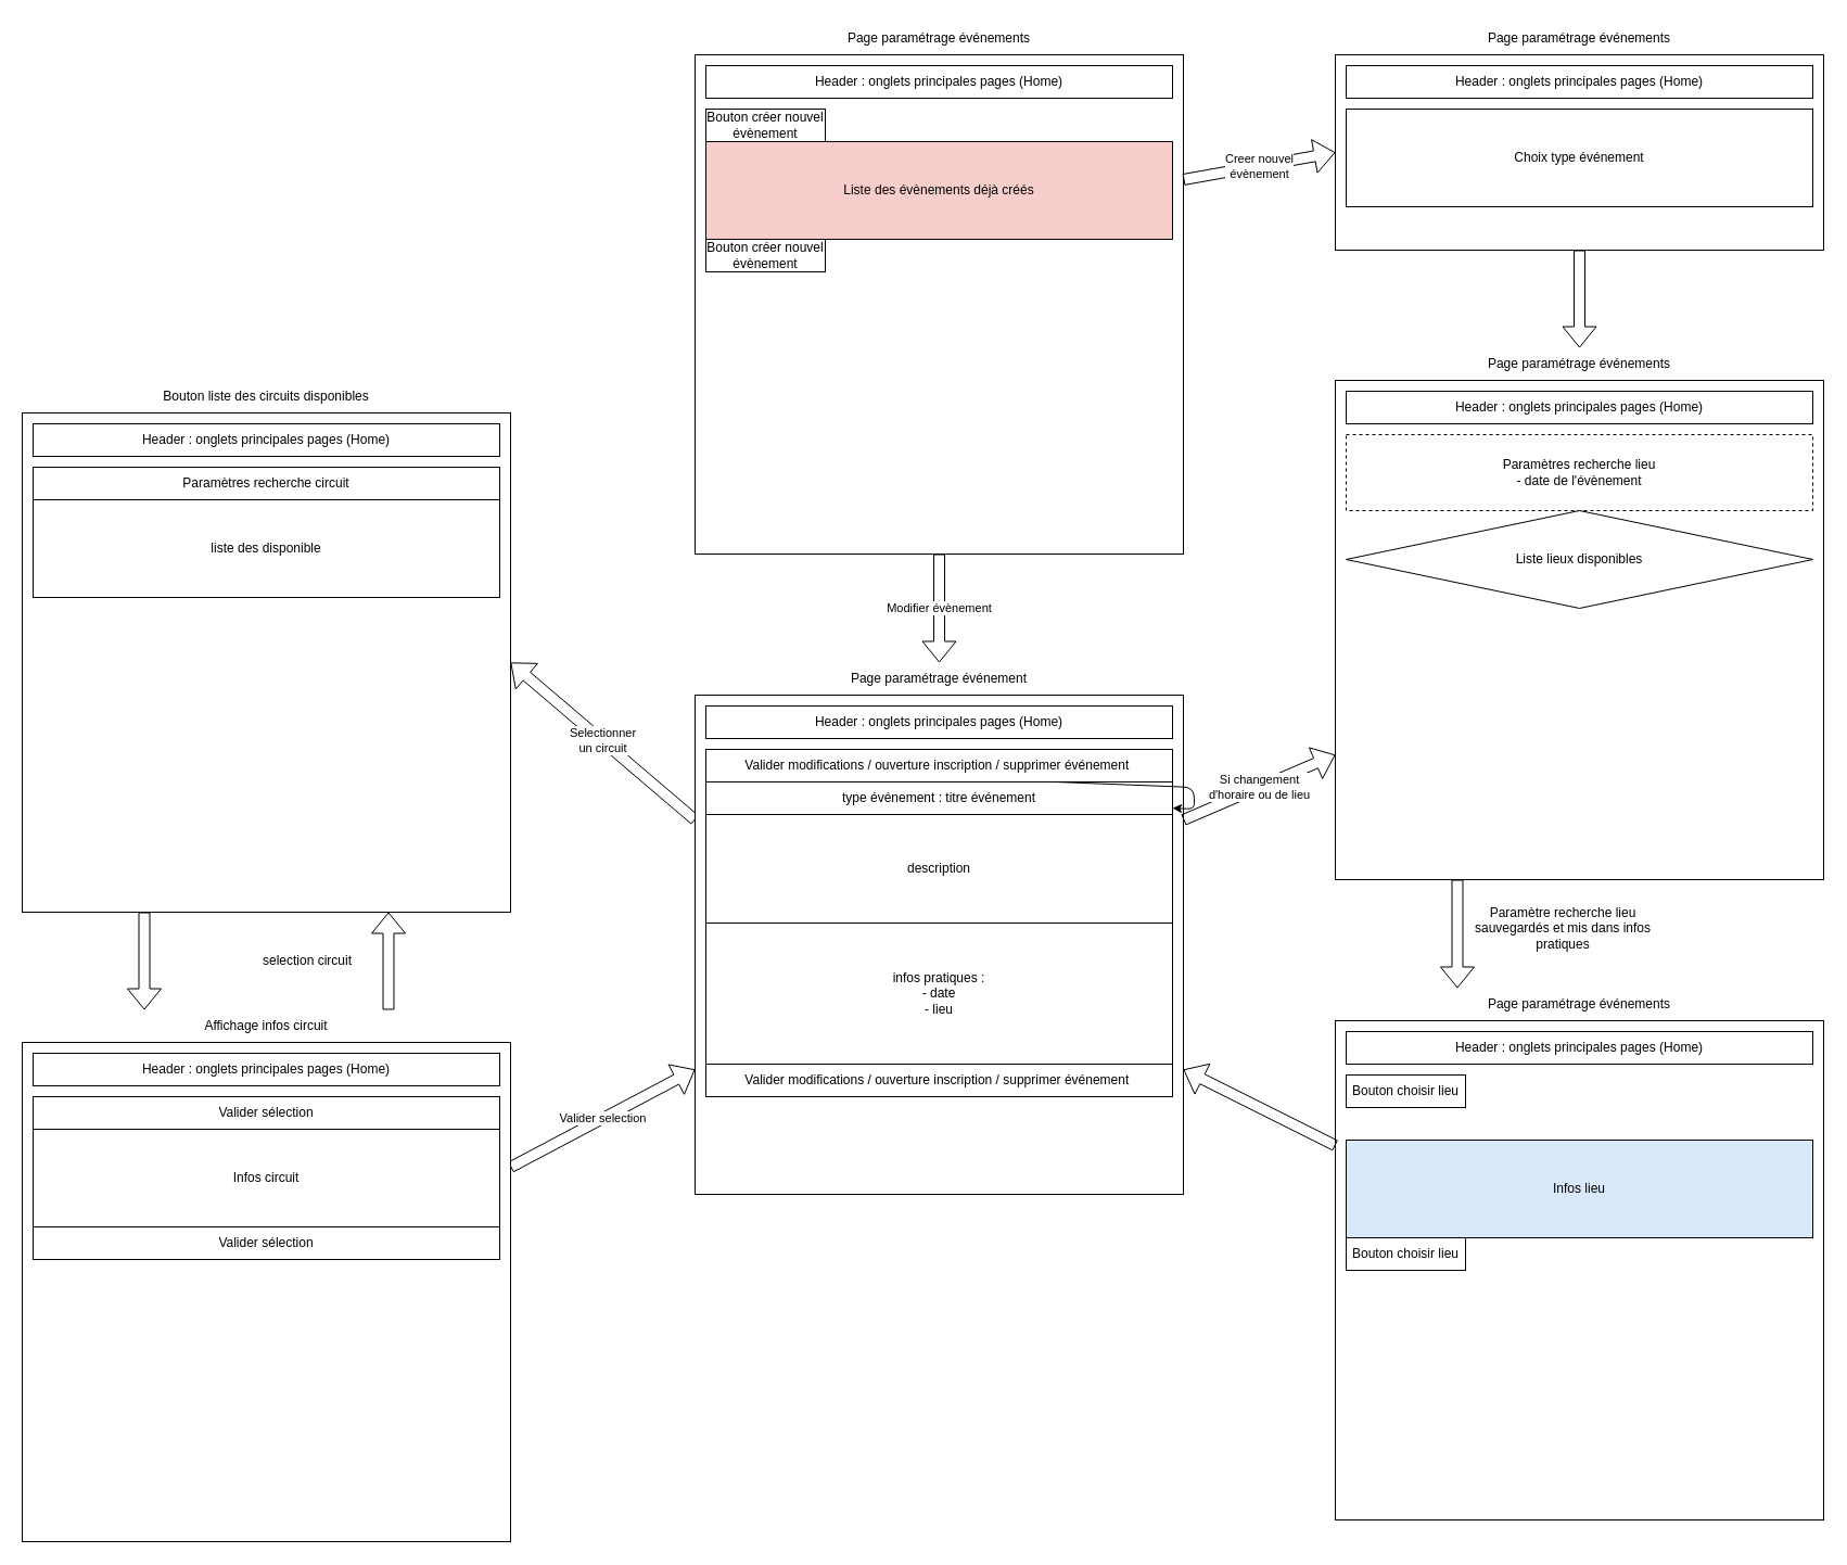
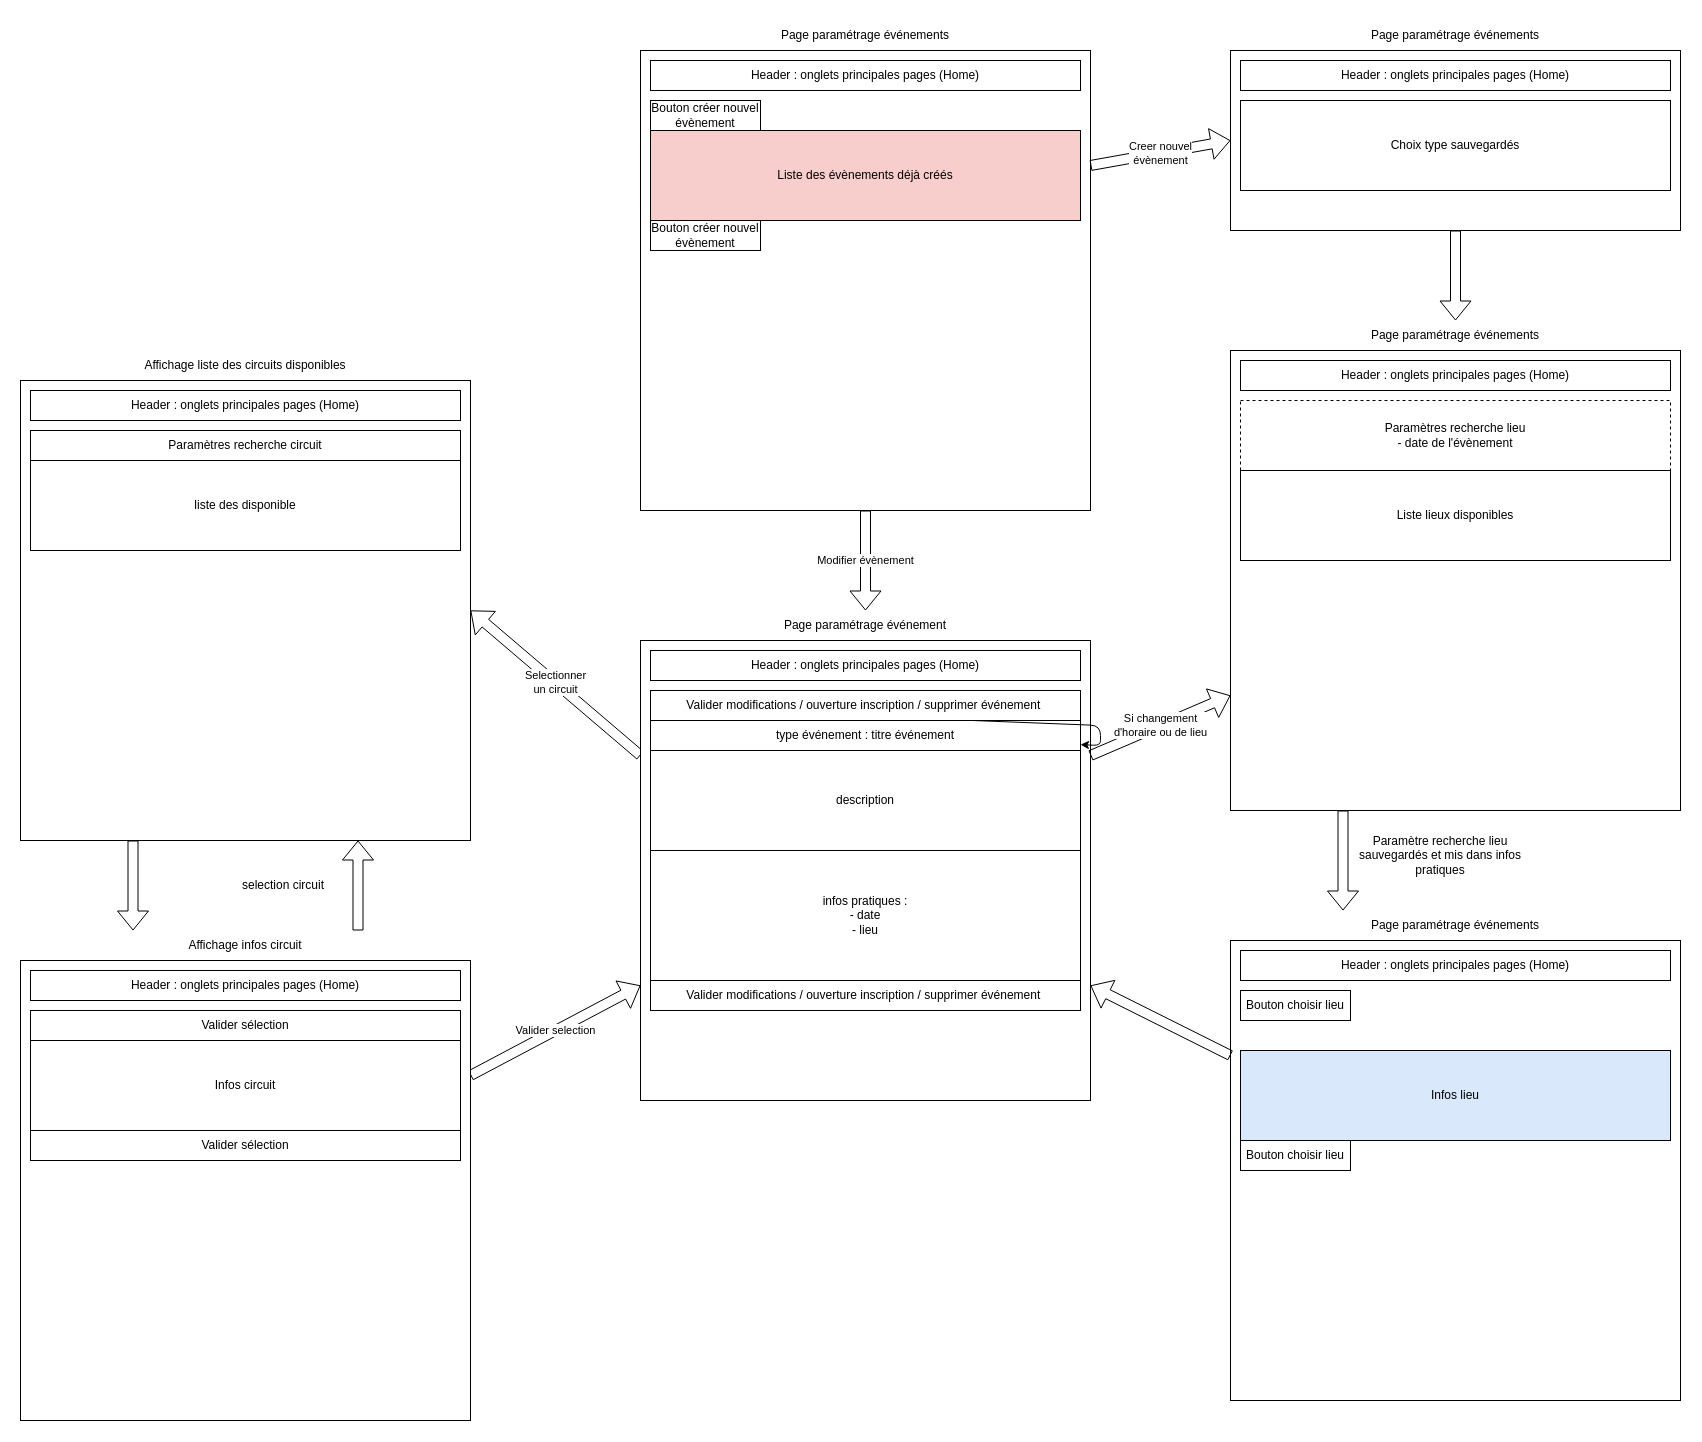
  <mxCell id="0" />
  <mxCell id="1" parent="0" />
  <mxCell id="2" value="Selectionner &lt;br&gt;un circuit" style="edgeStyle=none;html=1;exitX=0;exitY=0.25;exitDx=0;exitDy=0;entryX=1;entryY=0.5;entryDx=0;entryDy=0;shape=flexArrow;" parent="1" source="3" target="35" edge="1"><mxGeometry relative="1" as="geometry" /></mxCell>
  <mxCell id="3" value="" style="rounded=0;whiteSpace=wrap;html=1;" parent="1" vertex="1"><mxGeometry x="640" y="640" width="450" height="460" as="geometry" /></mxCell>
  <mxCell id="4" value="Header : onglets principales pages (Home)" style="rounded=0;whiteSpace=wrap;html=1;" parent="1" vertex="1"><mxGeometry x="650" y="650" width="430" height="30" as="geometry" /></mxCell>
  <mxCell id="5" value="Page paramétrage événement" style="text;html=1;strokeColor=none;fillColor=none;align=center;verticalAlign=middle;whiteSpace=wrap;rounded=0;" parent="1" vertex="1"><mxGeometry x="640" y="610" width="450" height="30" as="geometry" /></mxCell>
  <mxCell id="6" value="type événement : titre événement" style="rounded=0;whiteSpace=wrap;html=1;" parent="1" vertex="1"><mxGeometry x="650" y="720" width="430" height="30" as="geometry" /></mxCell>
  <mxCell id="7" value="description" style="rounded=0;whiteSpace=wrap;html=1;" parent="1" vertex="1"><mxGeometry x="650" y="750" width="430" height="100" as="geometry" /></mxCell>
  <mxCell id="8" value="infos pratiques :&lt;br&gt;- date&lt;br&gt;- lieu" style="rounded=0;whiteSpace=wrap;html=1;" parent="1" vertex="1"><mxGeometry x="650" y="850" width="430" height="130" as="geometry" /></mxCell>
  <mxCell id="9" value="Valider modifications / ouverture inscription / supprimer événement&amp;nbsp;" style="rounded=0;whiteSpace=wrap;html=1;" parent="1" vertex="1"><mxGeometry x="650" y="980" width="430" height="30" as="geometry" /></mxCell>
  <mxCell id="10" value="" style="rounded=0;whiteSpace=wrap;html=1;" parent="1" vertex="1"><mxGeometry x="640" y="50" width="450" height="460" as="geometry" /></mxCell>
  <mxCell id="11" value="Header : onglets principales pages (Home)" style="rounded=0;whiteSpace=wrap;html=1;" parent="1" vertex="1"><mxGeometry x="650" y="60" width="430" height="30" as="geometry" /></mxCell>
  <mxCell id="12" value="Page paramétrage événements" style="text;html=1;strokeColor=none;fillColor=none;align=center;verticalAlign=middle;whiteSpace=wrap;rounded=0;" parent="1" vertex="1"><mxGeometry x="640" y="20" width="450" height="30" as="geometry" /></mxCell>
  <mxCell id="13" value="Bouton créer nouvel évènement" style="rounded=0;whiteSpace=wrap;html=1;" parent="1" vertex="1"><mxGeometry x="650" y="100" width="110" height="30" as="geometry" /></mxCell>
  <mxCell id="14" value="Liste des évènements déjà créés" style="rounded=0;whiteSpace=wrap;html=1;fillColor=#f8cecc;" parent="1" vertex="1"><mxGeometry x="650" y="130" width="430" height="90" as="geometry" /></mxCell>
  <mxCell id="15" value="Bouton créer nouvel évènement" style="rounded=0;whiteSpace=wrap;html=1;" parent="1" vertex="1"><mxGeometry x="650" y="220" width="110" height="30" as="geometry" /></mxCell>
  <mxCell id="16" value="Modifier évènement" style="shape=flexArrow;endArrow=classic;html=1;exitX=0.5;exitY=1;exitDx=0;exitDy=0;" parent="1" source="10" edge="1"><mxGeometry width="50" height="50" relative="1" as="geometry"><mxPoint x="752.25" y="535" as="sourcePoint" /><mxPoint x="865" y="610" as="targetPoint" /></mxGeometry></mxCell>
  <mxCell id="17" value="Creer nouvel &lt;br&gt;évènement" style="shape=flexArrow;endArrow=classic;html=1;exitX=1;exitY=0.25;exitDx=0;exitDy=0;entryX=0;entryY=0.5;entryDx=0;entryDy=0;" parent="1" source="10" target="18" edge="1"><mxGeometry width="50" height="50" relative="1" as="geometry"><mxPoint x="1140" y="150" as="sourcePoint" /><mxPoint x="1210" y="150" as="targetPoint" /></mxGeometry></mxCell>
  <mxCell id="18" value="" style="rounded=0;whiteSpace=wrap;html=1;" parent="1" vertex="1"><mxGeometry x="1230" y="50" width="450" height="180" as="geometry" /></mxCell>
  <mxCell id="19" value="Page paramétrage événements" style="text;html=1;strokeColor=none;fillColor=none;align=center;verticalAlign=middle;whiteSpace=wrap;rounded=0;" parent="1" vertex="1"><mxGeometry x="1230" y="20" width="450" height="30" as="geometry" /></mxCell>
- <mxCell id="20" value="Choix type événement" style="rounded=0;whiteSpace=wrap;html=1;" parent="1" vertex="1"><mxGeometry x="1240" y="100" width="430" height="90" as="geometry" /></mxCell>
+ <mxCell id="20" value="Choix type sauvegardés" style="rounded=0;whiteSpace=wrap;html=1;" parent="1" vertex="1"><mxGeometry x="1240" y="100" width="430" height="90" as="geometry" /></mxCell>
  <mxCell id="21" value="" style="shape=flexArrow;endArrow=classic;html=1;exitX=0.5;exitY=1;exitDx=0;exitDy=0;entryX=0.5;entryY=0;entryDx=0;entryDy=0;" parent="1" source="18" target="24" edge="1"><mxGeometry width="50" height="50" relative="1" as="geometry"><mxPoint x="1440" y="250" as="sourcePoint" /><mxPoint x="1440" y="310" as="targetPoint" /></mxGeometry></mxCell>
  <mxCell id="22" value="" style="rounded=0;whiteSpace=wrap;html=1;" parent="1" vertex="1"><mxGeometry x="1230" y="350" width="450" height="460" as="geometry" /></mxCell>
  <mxCell id="23" value="Header : onglets principales pages (Home)" style="rounded=0;whiteSpace=wrap;html=1;" parent="1" vertex="1"><mxGeometry x="1240" y="360" width="430" height="30" as="geometry" /></mxCell>
  <mxCell id="24" value="Page paramétrage événements" style="text;html=1;strokeColor=none;fillColor=none;align=center;verticalAlign=middle;whiteSpace=wrap;rounded=0;" parent="1" vertex="1"><mxGeometry x="1230" y="320" width="450" height="30" as="geometry" /></mxCell>
  <mxCell id="25" value="Paramètres recherche lieu&lt;br&gt;- date de l'évènement" style="rounded=0;whiteSpace=wrap;html=1;dashed=1;" parent="1" vertex="1"><mxGeometry x="1240" y="400" width="430" height="70" as="geometry" /></mxCell>
- <mxCell id="26" value="Liste lieux disponibles" style="rhombus;whiteSpace=wrap;html=1;" parent="1" vertex="1"><mxGeometry x="1240" y="470" width="430" height="90" as="geometry" /></mxCell>
+ <mxCell id="26" value="Liste lieux disponibles" style="rounded=0;whiteSpace=wrap;html=1;" parent="1" vertex="1"><mxGeometry x="1240" y="470" width="430" height="90" as="geometry" /></mxCell>
  <mxCell id="27" value="" style="shape=flexArrow;endArrow=classic;html=1;exitX=0.25;exitY=1;exitDx=0;exitDy=0;entryX=0.25;entryY=0;entryDx=0;entryDy=0;" parent="1" source="22" target="31" edge="1"><mxGeometry width="50" height="50" relative="1" as="geometry"><mxPoint x="1370" y="830" as="sourcePoint" /><mxPoint x="1370" y="890" as="targetPoint" /></mxGeometry></mxCell>
  <mxCell id="28" value="Paramètre recherche lieu sauvegardés et mis dans infos pratiques" style="text;html=1;strokeColor=none;fillColor=none;align=center;verticalAlign=middle;whiteSpace=wrap;rounded=0;" parent="1" vertex="1"><mxGeometry x="1350" y="840" width="180" height="30" as="geometry" /></mxCell>
  <mxCell id="29" value="" style="rounded=0;whiteSpace=wrap;html=1;" parent="1" vertex="1"><mxGeometry x="1230" y="940" width="450" height="460" as="geometry" /></mxCell>
  <mxCell id="30" value="Header : onglets principales pages (Home)" style="rounded=0;whiteSpace=wrap;html=1;" parent="1" vertex="1"><mxGeometry x="1240" y="950" width="430" height="30" as="geometry" /></mxCell>
  <mxCell id="31" value="Page paramétrage événements" style="text;html=1;strokeColor=none;fillColor=none;align=center;verticalAlign=middle;whiteSpace=wrap;rounded=0;" parent="1" vertex="1"><mxGeometry x="1230" y="910" width="450" height="30" as="geometry" /></mxCell>
  <mxCell id="32" value="Infos lieu" style="rounded=0;whiteSpace=wrap;html=1;fillColor=#dae8fc;" parent="1" vertex="1"><mxGeometry x="1240" y="1050" width="430" height="90" as="geometry" /></mxCell>
  <mxCell id="33" value="Bouton choisir lieu" style="rounded=0;whiteSpace=wrap;html=1;" parent="1" vertex="1"><mxGeometry x="1240" y="1140" width="110" height="30" as="geometry" /></mxCell>
  <mxCell id="34" value="" style="shape=flexArrow;endArrow=classic;html=1;exitX=0;exitY=0.25;exitDx=0;exitDy=0;entryX=1;entryY=0.75;entryDx=0;entryDy=0;" parent="1" source="29" target="3" edge="1"><mxGeometry width="50" height="50" relative="1" as="geometry"><mxPoint x="1200" y="1020" as="sourcePoint" /><mxPoint x="1130" y="1020" as="targetPoint" /></mxGeometry></mxCell>
  <mxCell id="35" value="" style="rounded=0;whiteSpace=wrap;html=1;" parent="1" vertex="1"><mxGeometry x="20" y="380" width="450" height="460" as="geometry" /></mxCell>
  <mxCell id="36" value="Header : onglets principales pages (Home)" style="rounded=0;whiteSpace=wrap;html=1;" parent="1" vertex="1"><mxGeometry x="30" y="390" width="430" height="30" as="geometry" /></mxCell>
- <mxCell id="37" value="Bouton liste des circuits disponibles" style="text;html=1;strokeColor=none;fillColor=none;align=center;verticalAlign=middle;whiteSpace=wrap;rounded=0;" parent="1" vertex="1"><mxGeometry x="20" y="350" width="450" height="30" as="geometry" /></mxCell>
+ <mxCell id="37" value="Affichage liste des circuits disponibles" style="text;html=1;strokeColor=none;fillColor=none;align=center;verticalAlign=middle;whiteSpace=wrap;rounded=0;" parent="1" vertex="1"><mxGeometry x="20" y="350" width="450" height="30" as="geometry" /></mxCell>
  <mxCell id="38" value="Paramètres recherche circuit" style="rounded=0;whiteSpace=wrap;html=1;" parent="1" vertex="1"><mxGeometry x="30" y="430" width="430" height="30" as="geometry" /></mxCell>
  <mxCell id="39" value="liste des disponible" style="rounded=0;whiteSpace=wrap;html=1;" parent="1" vertex="1"><mxGeometry x="30" y="460" width="430" height="90" as="geometry" /></mxCell>
  <mxCell id="40" value="" style="shape=flexArrow;endArrow=classic;html=1;exitX=0.25;exitY=1;exitDx=0;exitDy=0;entryX=0.25;entryY=0;entryDx=0;entryDy=0;" parent="1" source="35" target="46" edge="1"><mxGeometry width="50" height="50" relative="1" as="geometry"><mxPoint x="160" y="860" as="sourcePoint" /><mxPoint x="160" y="920" as="targetPoint" /></mxGeometry></mxCell>
  <mxCell id="41" value="selection circuit" style="text;html=1;strokeColor=none;fillColor=none;align=center;verticalAlign=middle;whiteSpace=wrap;rounded=0;" parent="1" vertex="1"><mxGeometry x="192.75" y="870" width="180" height="30" as="geometry" /></mxCell>
  <mxCell id="42" value="" style="shape=flexArrow;endArrow=classic;html=1;entryX=0.75;entryY=1;entryDx=0;entryDy=0;exitX=0.75;exitY=0;exitDx=0;exitDy=0;" parent="1" source="46" target="35" edge="1"><mxGeometry width="50" height="50" relative="1" as="geometry"><mxPoint x="400" y="910" as="sourcePoint" /><mxPoint x="400" y="860" as="targetPoint" /></mxGeometry></mxCell>
  <mxCell id="43" value="Valider selection" style="edgeStyle=none;shape=flexArrow;html=1;exitX=1;exitY=0.25;exitDx=0;exitDy=0;entryX=0;entryY=0.75;entryDx=0;entryDy=0;" parent="1" source="44" target="3" edge="1"><mxGeometry relative="1" as="geometry" /></mxCell>
  <mxCell id="44" value="" style="rounded=0;whiteSpace=wrap;html=1;" parent="1" vertex="1"><mxGeometry x="20" y="960" width="450" height="460" as="geometry" /></mxCell>
  <mxCell id="45" value="Header : onglets principales pages (Home)" style="rounded=0;whiteSpace=wrap;html=1;" parent="1" vertex="1"><mxGeometry x="30" y="970" width="430" height="30" as="geometry" /></mxCell>
  <mxCell id="46" value="Affichage infos circuit" style="text;html=1;strokeColor=none;fillColor=none;align=center;verticalAlign=middle;whiteSpace=wrap;rounded=0;" parent="1" vertex="1"><mxGeometry x="20" y="930" width="450" height="30" as="geometry" /></mxCell>
  <mxCell id="47" value="Infos circuit" style="rounded=0;whiteSpace=wrap;html=1;" parent="1" vertex="1"><mxGeometry x="30" y="1040" width="430" height="90" as="geometry" /></mxCell>
  <mxCell id="48" value="Valider sélection" style="rounded=0;whiteSpace=wrap;html=1;" parent="1" vertex="1"><mxGeometry x="30" y="1130" width="430" height="30" as="geometry" /></mxCell>
  <mxCell id="49" value="Si changement &lt;br&gt;d'horaire ou de lieu" style="shape=flexArrow;endArrow=classic;html=1;entryX=0;entryY=0.75;entryDx=0;entryDy=0;exitX=1;exitY=0.25;exitDx=0;exitDy=0;" parent="1" source="3" target="22" edge="1"><mxGeometry width="50" height="50" relative="1" as="geometry"><mxPoint x="1210" y="1030" as="sourcePoint" /><mxPoint x="1140" y="1030" as="targetPoint" /></mxGeometry></mxCell>
  <mxCell id="50" value="Header : onglets principales pages (Home)" style="rounded=0;whiteSpace=wrap;html=1;" vertex="1" parent="1"><mxGeometry x="1240" y="60" width="430" height="30" as="geometry" /></mxCell>
  <mxCell id="51" value="Bouton choisir lieu" style="rounded=0;whiteSpace=wrap;html=1;" vertex="1" parent="1"><mxGeometry x="1240" y="990" width="110" height="30" as="geometry" /></mxCell>
  <mxCell id="52" value="Valider modifications / ouverture inscription / supprimer événement&amp;nbsp;" style="rounded=0;whiteSpace=wrap;html=1;" vertex="1" parent="1"><mxGeometry x="650" y="690" width="430" height="30" as="geometry" /></mxCell>
  <mxCell id="53" style="edgeStyle=none;html=1;exitX=0.75;exitY=0;exitDx=0;exitDy=0;" edge="1" parent="1" source="6" target="6"><mxGeometry relative="1" as="geometry" /></mxCell>
  <mxCell id="54" value="Valider sélection" style="rounded=0;whiteSpace=wrap;html=1;" vertex="1" parent="1"><mxGeometry x="30" y="1010" width="430" height="30" as="geometry" /></mxCell>
